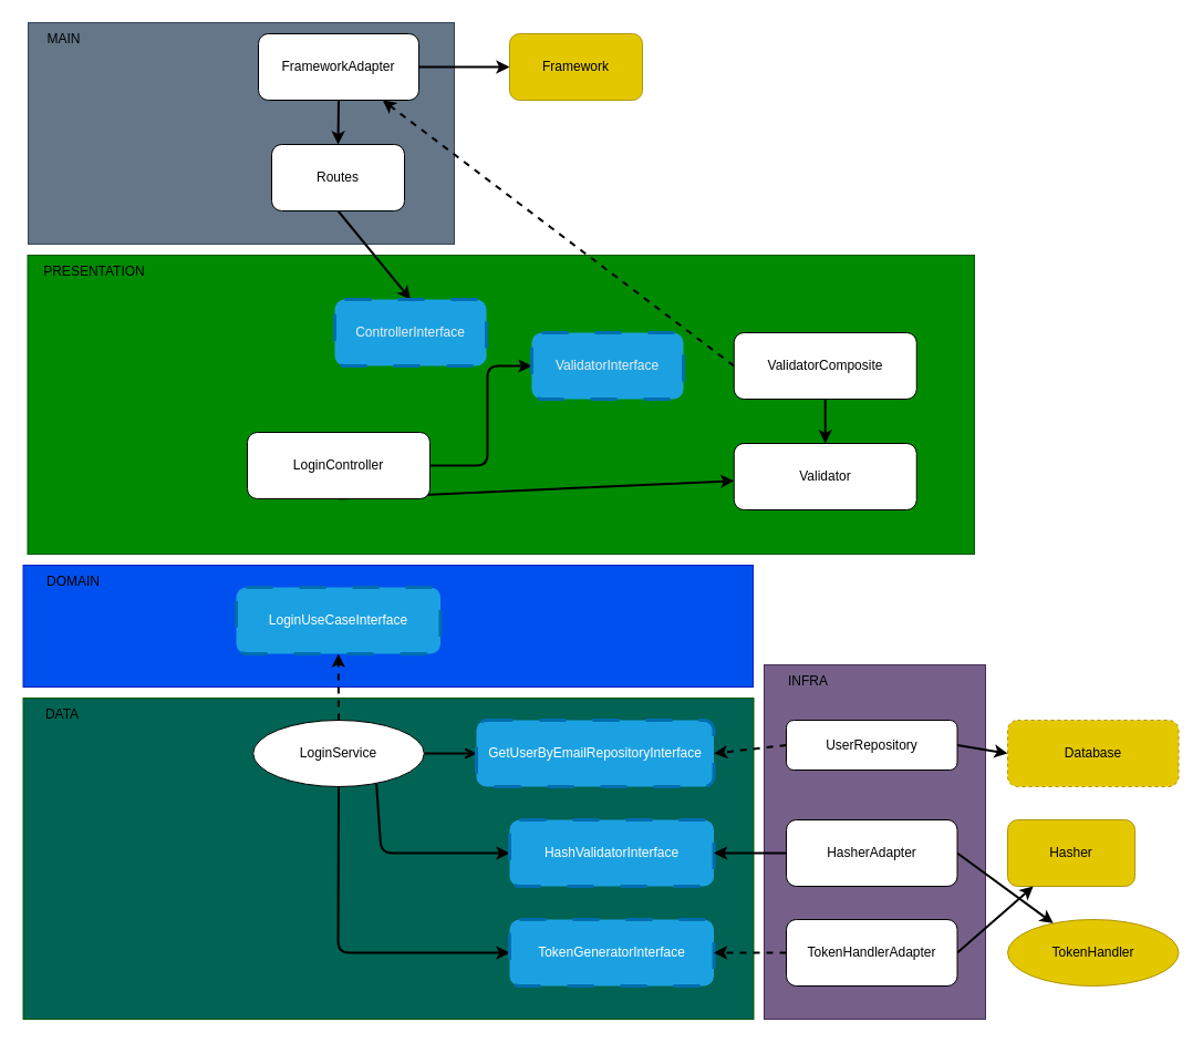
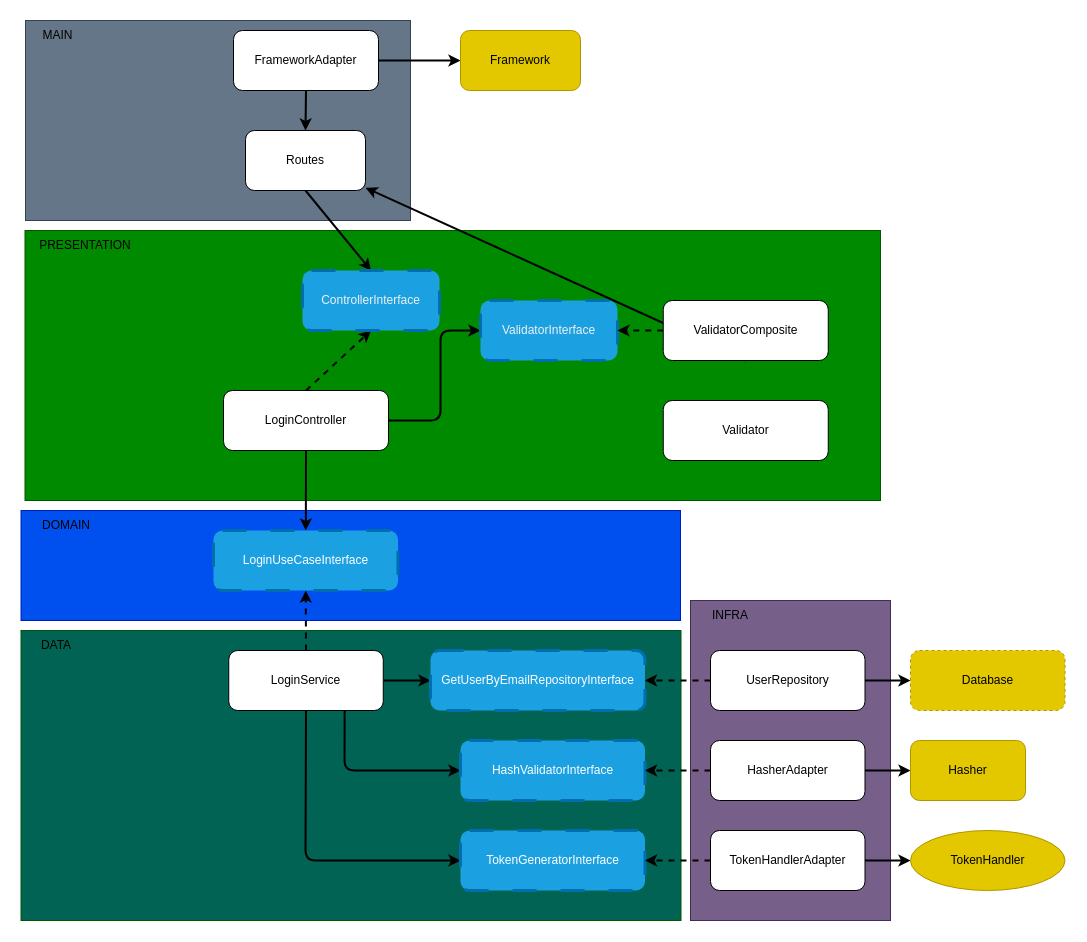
  <mxCell id="0" />
  <mxCell id="1" parent="0" />
  <mxCell id="2" value="" style="rounded=0;whiteSpace=wrap;html=1;fillColor=#006353;fontColor=#ffffff;strokeColor=#005700;" parent="1" vertex="1"><mxGeometry x="20.5" y="630" width="660" height="290" as="geometry" /></mxCell>
  <mxCell id="3" value="" style="rounded=0;whiteSpace=wrap;html=1;fillColor=#76608a;fontColor=#ffffff;strokeColor=#432D57;" parent="1" vertex="1"><mxGeometry x="690" y="600" width="200" height="320" as="geometry" /></mxCell>
  <mxCell id="4" value="" style="rounded=0;whiteSpace=wrap;html=1;fillColor=#0050ef;fontColor=#ffffff;strokeColor=#001DBC;" parent="1" vertex="1"><mxGeometry x="20.5" y="510" width="659.5" height="110" as="geometry" /></mxCell>
  <mxCell id="5" value="" style="rounded=0;whiteSpace=wrap;html=1;fillColor=#008a00;fontColor=#ffffff;strokeColor=#005700;" parent="1" vertex="1"><mxGeometry x="24.5" y="230" width="855.5" height="270" as="geometry" /></mxCell>
  <mxCell id="6" value="" style="rounded=0;whiteSpace=wrap;html=1;fillColor=#647687;fontColor=#ffffff;strokeColor=#314354;" parent="1" vertex="1"><mxGeometry x="25" y="20" width="385" height="200" as="geometry" /></mxCell>
  <mxCell id="7" style="edgeStyle=none;html=1;exitX=0.5;exitY=1;exitDx=0;exitDy=0;entryX=0.5;entryY=0;entryDx=0;entryDy=0;strokeWidth=2;" parent="1" source="9" target="11" edge="1"><mxGeometry relative="1" as="geometry" /></mxCell>
  <mxCell id="8" style="edgeStyle=none;html=1;exitX=1;exitY=0.5;exitDx=0;exitDy=0;entryX=0;entryY=0.5;entryDx=0;entryDy=0;strokeWidth=2;" parent="1" source="9" target="32" edge="1"><mxGeometry relative="1" as="geometry" /></mxCell>
  <mxCell id="9" value="FrameworkAdapter" style="rounded=1;whiteSpace=wrap;html=1;" parent="1" vertex="1"><mxGeometry x="233" y="30" width="145" height="60" as="geometry" /></mxCell>
  <mxCell id="10" style="edgeStyle=none;html=1;exitX=0.5;exitY=1;exitDx=0;exitDy=0;entryX=0.5;entryY=0;entryDx=0;entryDy=0;strokeWidth=2;" parent="1" source="11" target="31" edge="1"><mxGeometry relative="1" as="geometry" /></mxCell>
  <mxCell id="11" value="Routes" style="rounded=1;whiteSpace=wrap;html=1;" parent="1" vertex="1"><mxGeometry x="245" y="130" width="120" height="60" as="geometry" /></mxCell>
- <mxCell id="12" style="edgeStyle=none;html=1;exitX=0.5;exitY=1;exitDx=0;exitDy=0;strokeWidth=2;" parent="1" source="15" target="47" edge="1"><mxGeometry relative="1" as="geometry" /></mxCell>
+ <mxCell id="12" style="edgeStyle=none;html=1;exitX=0.5;exitY=1;exitDx=0;exitDy=0;strokeWidth=2;" parent="1" source="15" target="30" edge="1"><mxGeometry relative="1" as="geometry" /></mxCell>
+ <mxCell id="13" style="edgeStyle=none;html=1;exitX=0.5;exitY=0;exitDx=0;exitDy=0;entryX=0.5;entryY=1;entryDx=0;entryDy=0;dashed=1;strokeWidth=2;" parent="1" source="15" target="31" edge="1"><mxGeometry relative="1" as="geometry" /></mxCell>
  <mxCell id="14" style="edgeStyle=none;html=1;exitX=1;exitY=0.5;exitDx=0;exitDy=0;entryX=0;entryY=0.5;entryDx=0;entryDy=0;strokeWidth=2;" parent="1" source="15" target="43" edge="1"><mxGeometry relative="1" as="geometry"><mxPoint x="430" y="420" as="targetPoint" /><Array as="points"><mxPoint x="440" y="420" /><mxPoint x="440" y="330" /></Array></mxGeometry></mxCell>
  <mxCell id="15" value="LoginController" style="rounded=1;whiteSpace=wrap;html=1;" parent="1" vertex="1"><mxGeometry x="223" y="390" width="165" height="60" as="geometry" /></mxCell>
- <mxCell id="16" style="edgeStyle=none;html=1;exitX=1;exitY=0.5;exitDx=0;exitDy=0;entryX=0;entryY=0.5;entryDx=0;entryDy=0;strokeWidth=2;endArrow=open;" parent="1" source="20" target="29" edge="1"><mxGeometry relative="1" as="geometry" /></mxCell>
+ <mxCell id="16" style="edgeStyle=none;html=1;exitX=1;exitY=0.5;exitDx=0;exitDy=0;entryX=0;entryY=0.5;entryDx=0;entryDy=0;strokeWidth=2;" parent="1" source="20" target="29" edge="1"><mxGeometry relative="1" as="geometry" /></mxCell>
  <mxCell id="17" style="edgeStyle=none;html=1;exitX=0.5;exitY=0;exitDx=0;exitDy=0;entryX=0.5;entryY=1;entryDx=0;entryDy=0;strokeWidth=2;dashed=1;" parent="1" source="20" target="30" edge="1"><mxGeometry relative="1" as="geometry" /></mxCell>
  <mxCell id="18" style="edgeStyle=none;html=1;exitX=0.75;exitY=1;exitDx=0;exitDy=0;entryX=0;entryY=0.5;entryDx=0;entryDy=0;strokeWidth=2;" parent="1" source="20" target="33" edge="1"><mxGeometry relative="1" as="geometry"><Array as="points"><mxPoint x="344" y="770" /></Array></mxGeometry></mxCell>
  <mxCell id="19" style="edgeStyle=none;html=1;exitX=0.5;exitY=1;exitDx=0;exitDy=0;entryX=0;entryY=0.5;entryDx=0;entryDy=0;strokeWidth=2;" parent="1" source="20" target="38" edge="1"><mxGeometry relative="1" as="geometry"><Array as="points"><mxPoint x="305" y="860" /></Array></mxGeometry></mxCell>
- <mxCell id="20" value="LoginService" style="ellipse;whiteSpace=wrap;html=1;" parent="1" vertex="1"><mxGeometry x="228.25" y="650" width="154.5" height="60" as="geometry" /></mxCell>
+ <mxCell id="20" value="LoginService" style="rounded=1;whiteSpace=wrap;html=1;" parent="1" vertex="1"><mxGeometry x="228.25" y="650" width="154.5" height="60" as="geometry" /></mxCell>
  <mxCell id="21" style="edgeStyle=none;html=1;exitX=0;exitY=0.5;exitDx=0;exitDy=0;entryX=1;entryY=0.5;entryDx=0;entryDy=0;dashed=1;strokeWidth=2;" parent="1" source="23" target="29" edge="1"><mxGeometry relative="1" as="geometry" /></mxCell>
  <mxCell id="22" style="edgeStyle=none;html=1;exitX=1;exitY=0.5;exitDx=0;exitDy=0;entryX=0;entryY=0.5;entryDx=0;entryDy=0;strokeWidth=2;" parent="1" source="23" target="24" edge="1"><mxGeometry relative="1" as="geometry" /></mxCell>
- <mxCell id="23" value="UserRepository" style="rounded=1;whiteSpace=wrap;html=1;" parent="1" vertex="1"><mxGeometry x="710" y="650" width="154.5" height="45" as="geometry" /></mxCell>
+ <mxCell id="23" value="UserRepository" style="rounded=1;whiteSpace=wrap;html=1;" parent="1" vertex="1"><mxGeometry x="710" y="650" width="154.5" height="60" as="geometry" /></mxCell>
  <mxCell id="24" value="Database" style="rounded=1;whiteSpace=wrap;html=1;fillColor=#e3c800;fontColor=#000000;strokeColor=#B09500;dashed=1;" parent="1" vertex="1"><mxGeometry x="910" y="650" width="154.5" height="60" as="geometry" /></mxCell>
  <mxCell id="25" value="MAIN" style="text;html=1;strokeColor=none;fillColor=none;align=center;verticalAlign=middle;whiteSpace=wrap;rounded=0;" parent="1" vertex="1"><mxGeometry x="25" y="20" width="65" height="30" as="geometry" /></mxCell>
  <mxCell id="26" value="PRESENTATION" style="text;html=1;strokeColor=none;fillColor=none;align=center;verticalAlign=middle;whiteSpace=wrap;rounded=0;" parent="1" vertex="1"><mxGeometry x="24.5" y="230" width="120" height="30" as="geometry" /></mxCell>
  <mxCell id="27" value="DOMAIN" style="text;html=1;strokeColor=none;fillColor=none;align=center;verticalAlign=middle;whiteSpace=wrap;rounded=0;" parent="1" vertex="1"><mxGeometry x="20.5" y="510" width="90" height="30" as="geometry" /></mxCell>
  <mxCell id="28" value="INFRA" style="text;html=1;strokeColor=none;fillColor=none;align=center;verticalAlign=middle;whiteSpace=wrap;rounded=0;" parent="1" vertex="1"><mxGeometry x="690" y="600" width="80" height="30" as="geometry" /></mxCell>
  <mxCell id="29" value="GetUserByEmailRepositoryInterface" style="rounded=1;whiteSpace=wrap;html=1;dashed=1;dashPattern=8 8;strokeWidth=3;fillColor=#1ba1e2;fontColor=#ffffff;strokeColor=#006EAF;" parent="1" vertex="1"><mxGeometry x="430" y="650" width="214.5" height="60" as="geometry" /></mxCell>
  <mxCell id="30" value="LoginUseCaseInterface" style="rounded=1;whiteSpace=wrap;html=1;dashed=1;dashPattern=8 8;strokeWidth=3;fillColor=#1ba1e2;fontColor=#ffffff;strokeColor=#006EAF;" parent="1" vertex="1"><mxGeometry x="213" y="530" width="184.5" height="60" as="geometry" /></mxCell>
  <mxCell id="31" value="&lt;span style=&quot;color: rgb(240, 240, 240);&quot;&gt;ControllerInterface&lt;/span&gt;" style="rounded=1;whiteSpace=wrap;html=1;dashed=1;dashPattern=8 8;strokeWidth=3;fillColor=#1ba1e2;fontColor=#ffffff;strokeColor=#006EAF;" parent="1" vertex="1"><mxGeometry x="302" y="270" width="137" height="60" as="geometry" /></mxCell>
  <mxCell id="32" value="Framework" style="rounded=1;whiteSpace=wrap;html=1;fillColor=#e3c800;fontColor=#000000;strokeColor=#B09500;" parent="1" vertex="1"><mxGeometry x="460" y="30" width="120" height="60" as="geometry" /></mxCell>
  <mxCell id="33" value="HashValidatorInterface" style="rounded=1;whiteSpace=wrap;html=1;dashed=1;dashPattern=8 8;strokeWidth=3;fillColor=#1ba1e2;fontColor=#ffffff;strokeColor=#006EAF;" parent="1" vertex="1"><mxGeometry x="460" y="740" width="184.5" height="60" as="geometry" /></mxCell>
- <mxCell id="34" style="edgeStyle=none;html=1;exitX=0;exitY=0.5;exitDx=0;exitDy=0;entryX=1;entryY=0.5;entryDx=0;entryDy=0;strokeWidth=2;dashed=0;" parent="1" source="36" target="33" edge="1"><mxGeometry relative="1" as="geometry" /></mxCell>
- <mxCell id="35" style="edgeStyle=none;html=1;exitX=1;exitY=0.5;exitDx=0;exitDy=0;strokeWidth=2;" parent="1" source="36" target="42" edge="1"><mxGeometry relative="1" as="geometry" /></mxCell>
+ <mxCell id="34" style="edgeStyle=none;html=1;exitX=0;exitY=0.5;exitDx=0;exitDy=0;entryX=1;entryY=0.5;entryDx=0;entryDy=0;strokeWidth=2;dashed=1;" parent="1" source="36" target="33" edge="1"><mxGeometry relative="1" as="geometry" /></mxCell>
+ <mxCell id="35" style="edgeStyle=none;html=1;exitX=1;exitY=0.5;exitDx=0;exitDy=0;entryX=0;entryY=0.5;entryDx=0;entryDy=0;strokeWidth=2;" parent="1" source="36" target="37" edge="1"><mxGeometry relative="1" as="geometry" /></mxCell>
  <mxCell id="36" value="HasherAdapter" style="rounded=1;whiteSpace=wrap;html=1;" parent="1" vertex="1"><mxGeometry x="710" y="740" width="154.5" height="60" as="geometry" /></mxCell>
  <mxCell id="37" value="Hasher" style="rounded=1;whiteSpace=wrap;html=1;fillColor=#e3c800;fontColor=#000000;strokeColor=#B09500;" parent="1" vertex="1"><mxGeometry x="910" y="740" width="115" height="60" as="geometry" /></mxCell>
  <mxCell id="38" value="TokenGeneratorInterface" style="rounded=1;whiteSpace=wrap;html=1;dashed=1;dashPattern=8 8;strokeWidth=3;fillColor=#1ba1e2;fontColor=#ffffff;strokeColor=#006EAF;" parent="1" vertex="1"><mxGeometry x="460" y="830" width="184.5" height="60" as="geometry" /></mxCell>
- <mxCell id="39" style="edgeStyle=none;html=1;exitX=1;exitY=0.5;exitDx=0;exitDy=0;strokeWidth=2;" parent="1" source="41" target="37" edge="1"><mxGeometry relative="1" as="geometry" /></mxCell>
+ <mxCell id="39" style="edgeStyle=none;html=1;exitX=1;exitY=0.5;exitDx=0;exitDy=0;entryX=0;entryY=0.5;entryDx=0;entryDy=0;strokeWidth=2;" parent="1" source="41" target="42" edge="1"><mxGeometry relative="1" as="geometry" /></mxCell>
  <mxCell id="40" style="edgeStyle=none;html=1;exitX=0;exitY=0.5;exitDx=0;exitDy=0;entryX=1;entryY=0.5;entryDx=0;entryDy=0;strokeWidth=2;dashed=1;" parent="1" source="41" target="38" edge="1"><mxGeometry relative="1" as="geometry" /></mxCell>
  <mxCell id="41" value="TokenHandlerAdapter" style="rounded=1;whiteSpace=wrap;html=1;" parent="1" vertex="1"><mxGeometry x="710" y="830" width="154.5" height="60" as="geometry" /></mxCell>
  <mxCell id="42" value="TokenHandler" style="ellipse;whiteSpace=wrap;html=1;fillColor=#e3c800;fontColor=#000000;strokeColor=#B09500;" parent="1" vertex="1"><mxGeometry x="910" y="830" width="154.5" height="60" as="geometry" /></mxCell>
  <mxCell id="43" value="&lt;span style=&quot;color: rgb(240, 240, 240);&quot;&gt;ValidatorInterface&lt;/span&gt;" style="rounded=1;whiteSpace=wrap;html=1;dashed=1;dashPattern=8 8;strokeWidth=3;fillColor=#1ba1e2;fontColor=#ffffff;strokeColor=#006EAF;" parent="1" vertex="1"><mxGeometry x="480" y="300" width="137" height="60" as="geometry" /></mxCell>
- <mxCell id="44" style="edgeStyle=none;html=1;exitX=0;exitY=0.5;exitDx=0;exitDy=0;strokeWidth=2;dashed=1;" parent="1" source="46" target="9" edge="1"><mxGeometry relative="1" as="geometry" /></mxCell>
- <mxCell id="45" style="edgeStyle=none;html=1;exitX=0.5;exitY=1;exitDx=0;exitDy=0;entryX=0.5;entryY=0;entryDx=0;entryDy=0;strokeWidth=2;" edge="1" parent="1" source="46" target="47"><mxGeometry relative="1" as="geometry" /></mxCell>
+ <mxCell id="44" style="edgeStyle=none;html=1;exitX=0;exitY=0.5;exitDx=0;exitDy=0;entryX=1;entryY=0.5;entryDx=0;entryDy=0;strokeWidth=2;dashed=1;" parent="1" source="46" target="43" edge="1"><mxGeometry relative="1" as="geometry" /></mxCell>
+ <mxCell id="45" style="edgeStyle=none;html=1;exitX=0.5;exitY=1;exitDx=0;exitDy=0;strokeWidth=2;" edge="1" parent="1" source="46" target="11"><mxGeometry relative="1" as="geometry" /></mxCell>
  <mxCell id="46" value="ValidatorComposite" style="rounded=1;whiteSpace=wrap;html=1;" parent="1" vertex="1"><mxGeometry x="662.75" y="300" width="165" height="60" as="geometry" /></mxCell>
  <mxCell id="47" value="Validator" style="rounded=1;whiteSpace=wrap;html=1;" parent="1" vertex="1"><mxGeometry x="662.75" y="400" width="165" height="60" as="geometry" /></mxCell>
  <mxCell id="48" value="DATA" style="text;html=1;strokeColor=none;fillColor=none;align=center;verticalAlign=middle;whiteSpace=wrap;rounded=0;" parent="1" vertex="1"><mxGeometry x="20.5" y="630" width="69.5" height="30" as="geometry" /></mxCell>
